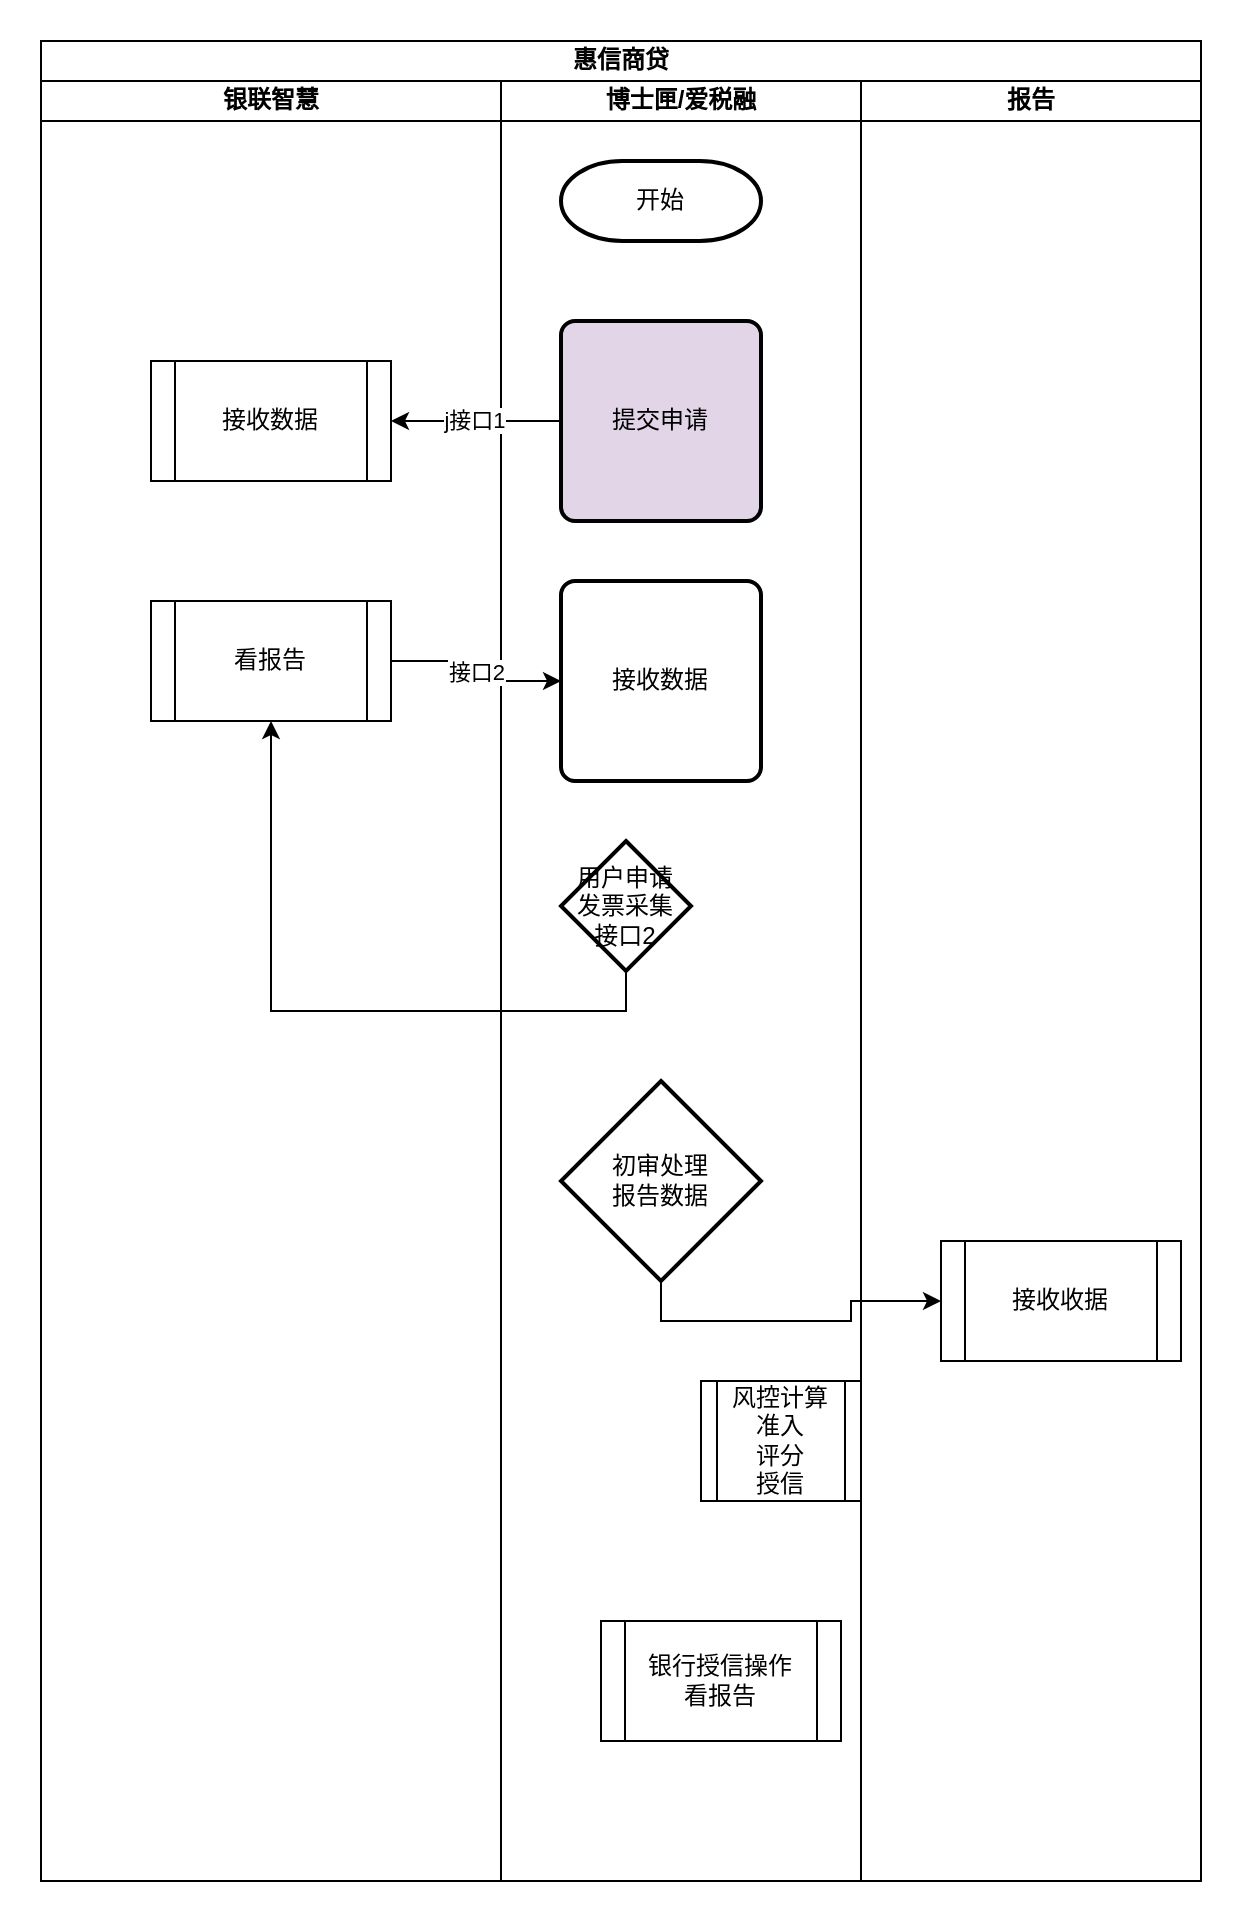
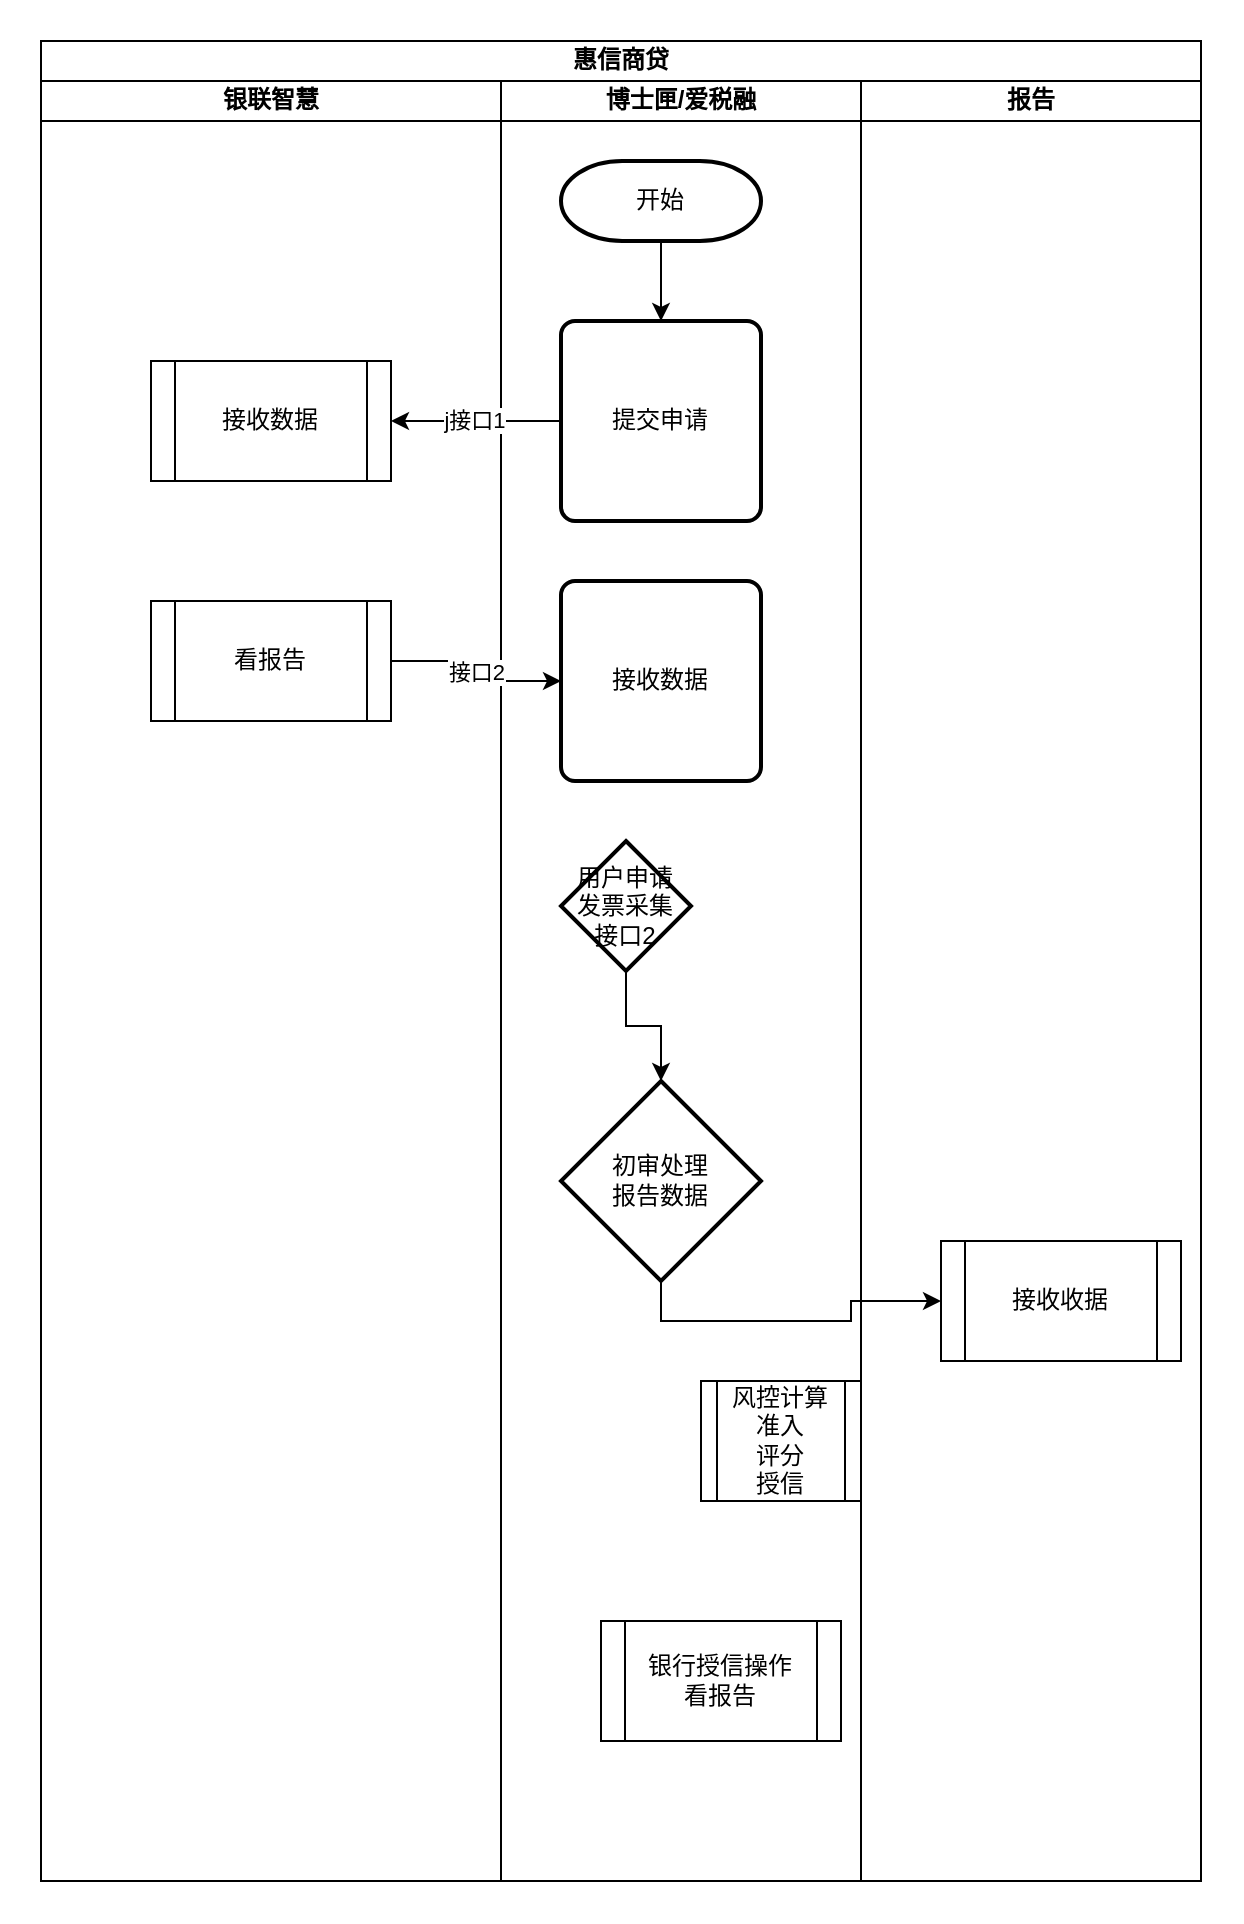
  <mxCell id="0" />
  <mxCell id="1" parent="0" />
  <mxCell id="2" value="惠信商贷" style="swimlane;html=1;childLayout=stackLayout;resizeParent=1;resizeParentMax=0;startSize=20;" parent="1" vertex="1"><mxGeometry x="20" y="20" width="580" height="920" as="geometry" /></mxCell>
  <mxCell id="3" value="银联智慧" style="swimlane;html=1;startSize=20;" parent="2" vertex="1"><mxGeometry y="20" width="230" height="900" as="geometry" /></mxCell>
  <mxCell id="4" value="接收数据" style="shape=process;whiteSpace=wrap;html=1;backgroundOutline=1;" vertex="1" parent="3"><mxGeometry x="55" y="140" width="120" height="60" as="geometry" /></mxCell>
  <mxCell id="5" value="看报告" style="shape=process;whiteSpace=wrap;html=1;backgroundOutline=1;" vertex="1" parent="3"><mxGeometry x="55" y="260" width="120" height="60" as="geometry" /></mxCell>
  <mxCell id="6" value="博士匣/爱税融" style="swimlane;html=1;startSize=20;" parent="2" vertex="1"><mxGeometry x="230" y="20" width="180" height="900" as="geometry" /></mxCell>
+ <mxCell id="7" style="edgeStyle=orthogonalEdgeStyle;rounded=0;orthogonalLoop=1;jettySize=auto;html=1;exitX=0.5;exitY=1;exitDx=0;exitDy=0;exitPerimeter=0;entryX=0.5;entryY=0;entryDx=0;entryDy=0;" edge="1" parent="6" source="8" target="9"><mxGeometry relative="1" as="geometry" /></mxCell>
  <mxCell id="8" value="开始" style="strokeWidth=2;html=1;shape=mxgraph.flowchart.terminator;whiteSpace=wrap;" vertex="1" parent="6"><mxGeometry x="30" y="40" width="100" height="40" as="geometry" /></mxCell>
- <mxCell id="9" value="提交申请" style="rounded=1;whiteSpace=wrap;html=1;absoluteArcSize=1;arcSize=14;strokeWidth=2;fillColor=#e1d5e7;" vertex="1" parent="6"><mxGeometry x="30" y="120" width="100" height="100" as="geometry" /></mxCell>
+ <mxCell id="9" value="提交申请" style="rounded=1;whiteSpace=wrap;html=1;absoluteArcSize=1;arcSize=14;strokeWidth=2;" vertex="1" parent="6"><mxGeometry x="30" y="120" width="100" height="100" as="geometry" /></mxCell>
  <mxCell id="10" value="接收数据" style="rounded=1;whiteSpace=wrap;html=1;absoluteArcSize=1;arcSize=14;strokeWidth=2;" vertex="1" parent="6"><mxGeometry x="30" y="250" width="100" height="100" as="geometry" /></mxCell>
- <mxCell id="11" style="edgeStyle=orthogonalEdgeStyle;rounded=0;orthogonalLoop=1;jettySize=auto;html=1;exitX=0.5;exitY=1;exitDx=0;exitDy=0;exitPerimeter=0;" edge="1" parent="6" source="12" target="5"><mxGeometry relative="1" as="geometry" /></mxCell>
+ <mxCell id="11" style="edgeStyle=orthogonalEdgeStyle;rounded=0;orthogonalLoop=1;jettySize=auto;html=1;exitX=0.5;exitY=1;exitDx=0;exitDy=0;exitPerimeter=0;entryX=0.5;entryY=0;entryDx=0;entryDy=0;entryPerimeter=0;" edge="1" parent="6" source="12" target="13"><mxGeometry relative="1" as="geometry" /></mxCell>
  <mxCell id="12" value="用户申请&lt;br&gt;发票采集&lt;br&gt;接口2&lt;br&gt;" style="strokeWidth=2;html=1;shape=mxgraph.flowchart.decision;whiteSpace=wrap;" vertex="1" parent="6"><mxGeometry x="30" y="380" width="65" height="65" as="geometry" /></mxCell>
  <mxCell id="13" value="初审处理&lt;br&gt;报告数据&lt;br&gt;" style="strokeWidth=2;html=1;shape=mxgraph.flowchart.decision;whiteSpace=wrap;" vertex="1" parent="6"><mxGeometry x="30" y="500" width="100" height="100" as="geometry" /></mxCell>
  <mxCell id="14" value="风控计算&lt;br&gt;准入&lt;br&gt;评分&lt;br&gt;授信&lt;br&gt;" style="shape=process;whiteSpace=wrap;html=1;backgroundOutline=1;" vertex="1" parent="6"><mxGeometry x="100" y="650" width="80" height="60" as="geometry" /></mxCell>
  <mxCell id="15" value="银行授信操作&lt;br&gt;看报告&lt;br&gt;" style="shape=process;whiteSpace=wrap;html=1;backgroundOutline=1;" vertex="1" parent="6"><mxGeometry x="50" y="770" width="120" height="60" as="geometry" /></mxCell>
  <mxCell id="16" value="报告" style="swimlane;html=1;startSize=20;" parent="2" vertex="1"><mxGeometry x="410" y="20" width="170" height="900" as="geometry" /></mxCell>
  <mxCell id="17" value="接收收据" style="shape=process;whiteSpace=wrap;html=1;backgroundOutline=1;" vertex="1" parent="16"><mxGeometry x="40" y="580" width="120" height="60" as="geometry" /></mxCell>
  <mxCell id="18" value="j接口1" style="edgeStyle=orthogonalEdgeStyle;rounded=0;orthogonalLoop=1;jettySize=auto;html=1;exitX=0;exitY=0.5;exitDx=0;exitDy=0;entryX=1;entryY=0.5;entryDx=0;entryDy=0;" edge="1" parent="2" source="9" target="4"><mxGeometry relative="1" as="geometry" /></mxCell>
  <mxCell id="19" value="接口2" style="edgeStyle=orthogonalEdgeStyle;rounded=0;orthogonalLoop=1;jettySize=auto;html=1;" edge="1" parent="2" source="5" target="10"><mxGeometry relative="1" as="geometry" /></mxCell>
  <mxCell id="20" style="edgeStyle=orthogonalEdgeStyle;rounded=0;orthogonalLoop=1;jettySize=auto;html=1;entryX=0;entryY=0.5;entryDx=0;entryDy=0;exitX=0.5;exitY=1;exitDx=0;exitDy=0;exitPerimeter=0;" edge="1" parent="2" source="13" target="17"><mxGeometry relative="1" as="geometry" /></mxCell>
